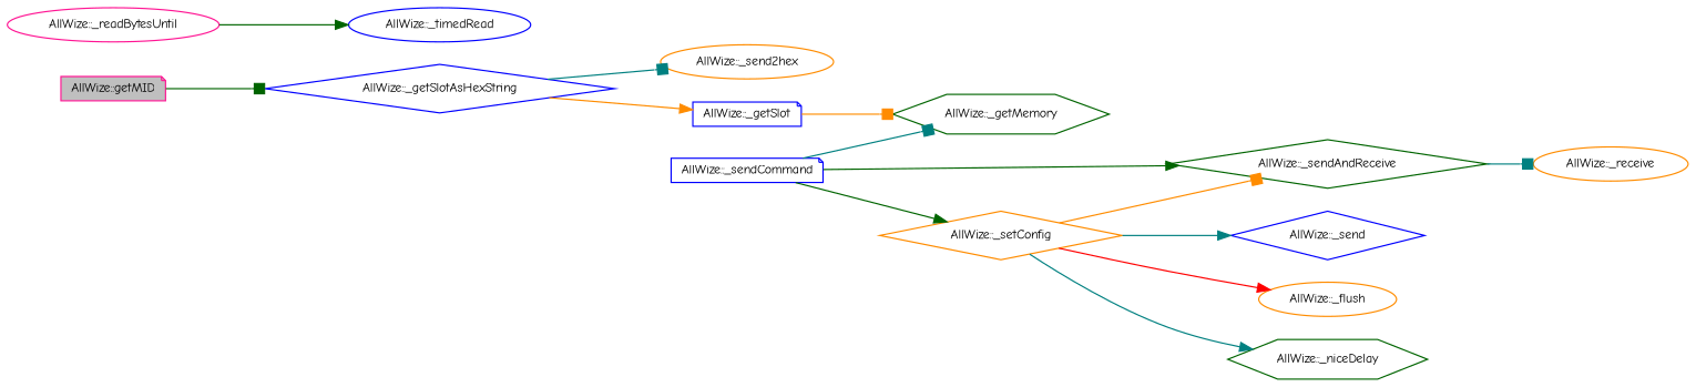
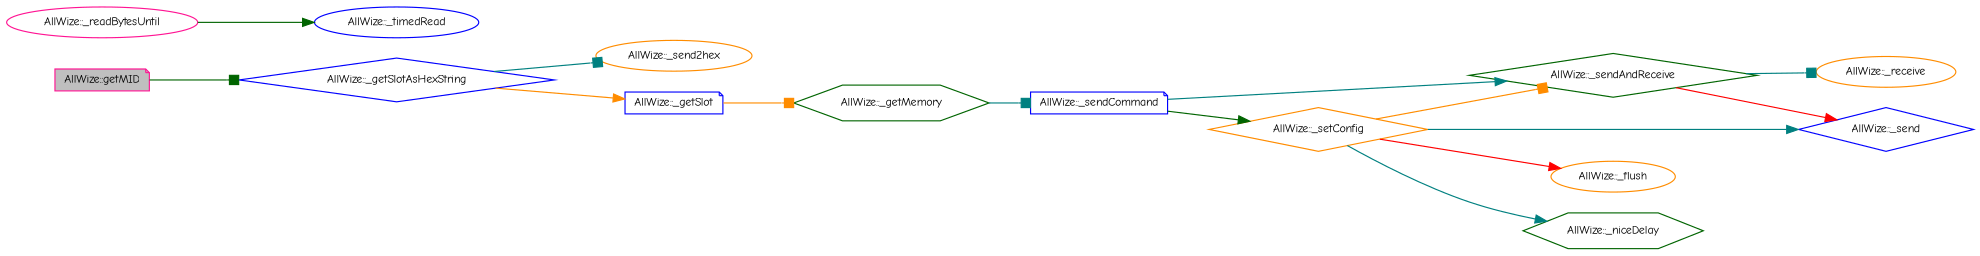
  digraph {
    fontname="Comic Neue"
    rankdir=LR
    node [color=blue fillcolor=white fontname="Comic Neue" fontsize=10 shape=ellipse style=filled]
    edge [arrowhead=normal color=teal fontname="Comic Neue" fontsize=10 labelfontname=Helvetica labelfontsize=10 style=solid]
    n1 [color=deeppink fillcolor=grey75 fontcolor=black height=0.2 label="AllWize::getMID" shape=note width=0.4]
    n2 [height=0.2 label="AllWize::_getSlotAsHexString" shape=diamond width=0.4]
    n3 [color=darkorange height=0.2 label="AllWize::_send2hex" width=0.4]
    n4 [height=0.2 label="AllWize::_getSlot" shape=note width=0.4]
    n5 [color=darkgreen height=0.2 label="AllWize::_getMemory" shape=hexagon width=0.4]
    n6 [height=0.2 label="AllWize::_sendCommand" shape=note width=0.4]
    n7 [color=darkgreen height=0.2 label="AllWize::_sendAndReceive" shape=diamond width=0.4]
    n8 [color=darkorange height=0.2 label="AllWize::_setConfig" shape=diamond width=0.4]
    n9 [color=darkorange height=0.2 label="AllWize::_receive" width=0.4]
    n10 [height=0.2 label="AllWize::_send" shape=diamond width=0.4]
    n11 [color=darkorange height=0.2 label="AllWize::_flush" width=0.4]
    n12 [color=darkgreen height=0.2 label="AllWize::_niceDelay" shape=hexagon width=0.4]
    n13 [color=deeppink height=0.2 label="AllWize::_readBytesUntil" width=0.4]
    n14 [height=0.2 label="AllWize::_timedRead" width=0.4]
    n1 -> n2 [arrowhead=box color=darkgreen]
    n2 -> n3 [arrowhead=box]
    n2 -> n4 [color=darkorange]
    n4 -> n5 [arrowhead=box color=darkorange]
-   n6 -> n5 [arrowhead=box]
-   n6 -> n7 [color=darkgreen]
+   n5 -> n6 [arrowhead=box]
+   n6 -> n7
    n6 -> n8 [color=darkgreen]
    n7 -> n9 [arrowhead=box]
+   n7 -> n10 [color=red]
    n8 -> n7 [arrowhead=box color=darkorange]
    n8 -> n10
    n8 -> n11 [color=red]
    n8 -> n12
    n13 -> n14 [color=darkgreen]
  }
